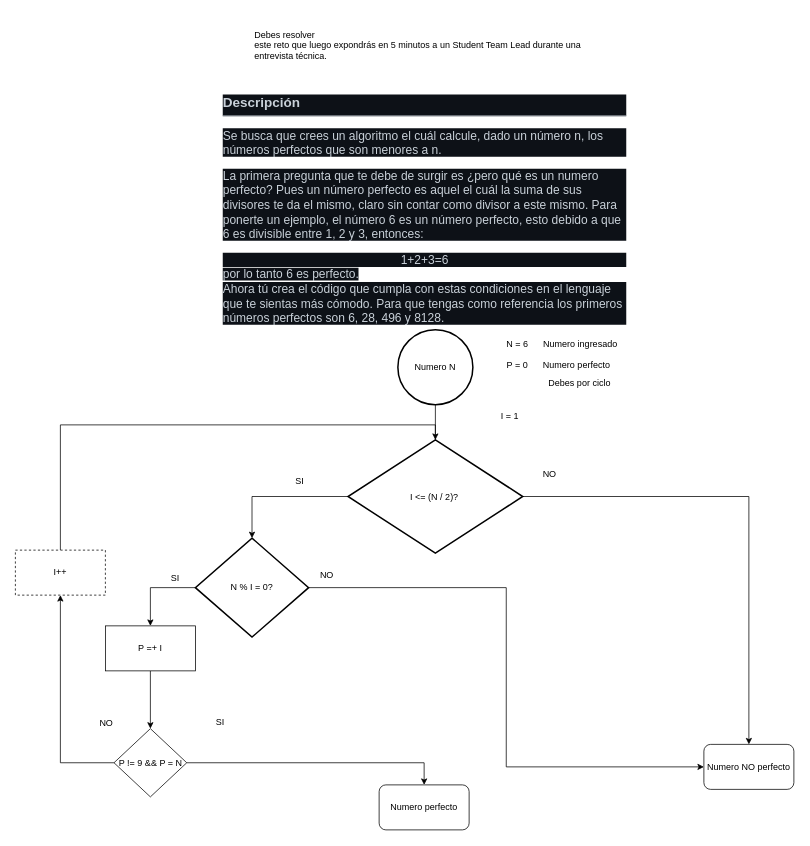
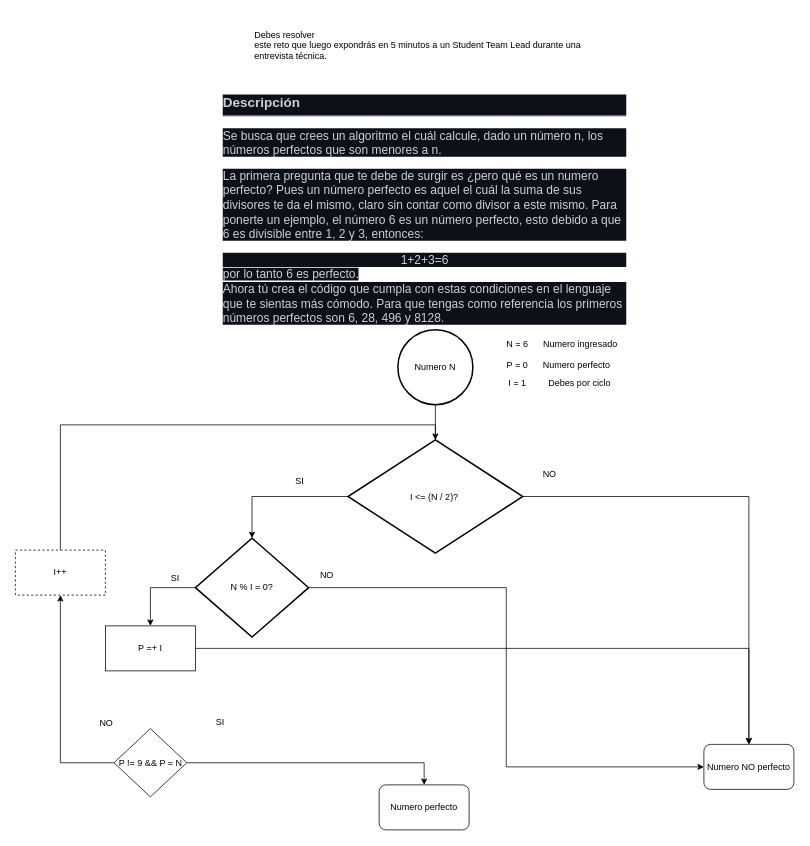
  <mxCell id="0" />
  <mxCell id="1" parent="0" />
  <mxCell id="2" value="Numero N" style="strokeWidth=2;html=1;shape=mxgraph.flowchart.start_2;whiteSpace=wrap;" parent="1" vertex="1"><mxGeometry x="530" width="100" height="100" as="geometry" y="439" /></mxCell>
  <mxCell id="3" value="&lt;p class=&quot;MsoNormal&quot;&gt;&lt;span style=&quot;font-family: &amp;quot;arial&amp;quot; , sans-serif&quot;&gt;Debes resolver&#10;este reto que luego expondrás en 5 minutos a un Student Team Lead durante una&#10;entrevista técnica.&lt;/span&gt;&lt;/p&gt;" style="text;whiteSpace=wrap;html=1;" parent="1" vertex="1"><mxGeometry x="337" y="20" width="455" height="80" as="geometry" /></mxCell>
  <mxCell id="4" value="&lt;h2 style=&quot;box-sizing: border-box; margin-top: 24px; margin-bottom: 16px; font-size: 1.5em; font-weight: 600; line-height: 1.25; padding-bottom: 0.3em; border-bottom: 1px solid; color: rgb(201, 209, 217); font-style: normal; letter-spacing: normal; text-indent: 0px; text-transform: none; word-spacing: 0px; background-color: rgb(13, 17, 23);&quot;&gt;Descripción&lt;/h2&gt;&lt;p style=&quot;box-sizing: border-box; margin-top: 0px; margin-bottom: 16px; color: rgb(201, 209, 217); font-size: 16px; font-style: normal; font-weight: 400; letter-spacing: normal; text-indent: 0px; text-transform: none; word-spacing: 0px; background-color: rgb(13, 17, 23);&quot;&gt;Se busca que crees un algoritmo el cuál calcule, dado un número n, los números perfectos que son menores a n.&lt;/p&gt;&lt;p style=&quot;box-sizing: border-box; margin-top: 0px; margin-bottom: 16px; color: rgb(201, 209, 217); font-size: 16px; font-style: normal; font-weight: 400; letter-spacing: normal; text-indent: 0px; text-transform: none; word-spacing: 0px; background-color: rgb(13, 17, 23);&quot;&gt;La primera pregunta que te debe de surgir es ¿pero qué es un numero perfecto? Pues un número perfecto es aquel el cuál la suma de sus divisores te da el mismo, claro sin contar como divisor a este mismo. Para ponerte un ejemplo, el número 6 es un número perfecto, esto debido a que 6 es divisible entre 1, 2 y 3, entonces:&lt;/p&gt;&lt;div align=&quot;center&quot; style=&quot;box-sizing: border-box; color: rgb(201, 209, 217); font-size: 16px; font-style: normal; font-weight: 400; letter-spacing: normal; text-indent: 0px; text-transform: none; word-spacing: 0px; background-color: rgb(13, 17, 23);&quot;&gt;1+2+3=6&lt;/div&gt;&lt;span style=&quot;color: rgb(201, 209, 217); font-size: 16px; font-style: normal; font-weight: 400; letter-spacing: normal; text-indent: 0px; text-transform: none; word-spacing: 0px; background-color: rgb(13, 17, 23); display: inline; float: none;&quot;&gt;por lo tanto 6 es perfecto.&lt;/span&gt;&lt;p style=&quot;box-sizing: border-box; margin-top: 0px; margin-bottom: 0px; color: rgb(201, 209, 217); font-size: 16px; font-style: normal; font-weight: 400; letter-spacing: normal; text-indent: 0px; text-transform: none; word-spacing: 0px; background-color: rgb(13, 17, 23);&quot;&gt;Ahora tú crea el código que cumpla con estas condiciones en el lenguaje que te sientas más cómodo. Para que tengas como referencia los primeros números perfectos son 6, 28, 496 y 8128.&lt;/p&gt;" style="text;whiteSpace=wrap;html=1;" parent="1" vertex="1"><mxGeometry x="295.001" y="95.002" width="540" height="283" as="geometry" /></mxCell>
  <mxCell id="5" value="" style="endArrow=none;html=1;rounded=0;entryX=0.5;entryY=1;entryDx=0;entryDy=0;entryPerimeter=0;exitX=0.5;exitY=0;exitDx=0;exitDy=0;exitPerimeter=0;" parent="1" source="15" target="2" edge="1"><mxGeometry relative="1" as="geometry"><mxPoint x="554" y="625" as="sourcePoint" /><mxPoint x="651" y="656" as="targetPoint" /></mxGeometry></mxCell>
  <mxCell id="6" value="N = 6" style="text;html=1;align=center;verticalAlign=middle;resizable=0;points=[];autosize=1;strokeColor=none;" parent="1" vertex="1"><mxGeometry x="669" y="450" width="39" height="18" as="geometry" /></mxCell>
  <mxCell id="7" style="edgeStyle=orthogonalEdgeStyle;rounded=0;orthogonalLoop=1;jettySize=auto;html=1;exitX=0;exitY=0.5;exitDx=0;exitDy=0;exitPerimeter=0;entryX=0.5;entryY=0;entryDx=0;entryDy=0;entryPerimeter=0;" parent="1" source="15" target="11" edge="1"><mxGeometry relative="1" as="geometry" /></mxCell>
  <mxCell id="8" value="NO" style="text;html=1;align=center;verticalAlign=middle;resizable=0;points=[];autosize=1;strokeColor=none;" parent="1" vertex="1"><mxGeometry x="718" y="623" width="28" height="18" as="geometry" /></mxCell>
  <mxCell id="9" style="edgeStyle=orthogonalEdgeStyle;rounded=0;orthogonalLoop=1;jettySize=auto;html=1;exitX=0;exitY=0.5;exitDx=0;exitDy=0;exitPerimeter=0;entryX=0.5;entryY=0;entryDx=0;entryDy=0;" edge="1" parent="1" source="11" target="28"><mxGeometry relative="1" as="geometry"><mxPoint x="191" y="823" as="targetPoint" /></mxGeometry></mxCell>
  <mxCell id="10" style="edgeStyle=orthogonalEdgeStyle;rounded=0;orthogonalLoop=1;jettySize=auto;html=1;exitX=1;exitY=0.5;exitDx=0;exitDy=0;exitPerimeter=0;entryX=0;entryY=0.5;entryDx=0;entryDy=0;" edge="1" parent="1" source="11" target="29"><mxGeometry relative="1" as="geometry" /></mxCell>
  <mxCell id="11" value="N % I = 0?" style="strokeWidth=2;html=1;shape=mxgraph.flowchart.decision;whiteSpace=wrap;" parent="1" vertex="1"><mxGeometry x="260" y="717" width="151" height="132" as="geometry" /></mxCell>
  <mxCell id="12" value="P = 0" style="text;html=1;align=center;verticalAlign=middle;resizable=0;points=[];autosize=1;strokeColor=none;" parent="1" vertex="1"><mxGeometry x="669.5" y="477" width="38" height="18" as="geometry" /></mxCell>
- <mxCell id="13" value="I = 1" style="text;html=1;align=center;verticalAlign=middle;resizable=0;points=[];autosize=1;strokeColor=none;" parent="1" vertex="1"><mxGeometry x="661.5" y="546" width="34" height="18" as="geometry" /></mxCell>
+ <mxCell id="13" value="I = 1" style="text;html=1;align=center;verticalAlign=middle;resizable=0;points=[];autosize=1;strokeColor=none;" parent="1" vertex="1"><mxGeometry x="671.5" y="501" width="34" height="18" as="geometry" /></mxCell>
  <mxCell id="14" style="edgeStyle=orthogonalEdgeStyle;rounded=0;orthogonalLoop=1;jettySize=auto;html=1;exitX=1;exitY=0.5;exitDx=0;exitDy=0;exitPerimeter=0;entryX=0.5;entryY=0;entryDx=0;entryDy=0;" edge="1" parent="1" source="15" target="29"><mxGeometry relative="1" as="geometry" /></mxCell>
  <mxCell id="15" value="&lt;span&gt;I &amp;lt;= (N / 2)?&amp;nbsp;&lt;/span&gt;" style="strokeWidth=2;html=1;shape=mxgraph.flowchart.decision;whiteSpace=wrap;" parent="1" vertex="1"><mxGeometry x="463.5" y="586" width="233" height="151" as="geometry" /></mxCell>
  <mxCell id="16" style="edgeStyle=orthogonalEdgeStyle;rounded=0;orthogonalLoop=1;jettySize=auto;html=1;exitX=0;exitY=0.5;exitDx=0;exitDy=0;entryX=0.5;entryY=1;entryDx=0;entryDy=0;" edge="1" parent="1" source="18" target="31"><mxGeometry relative="1" as="geometry" /></mxCell>
  <mxCell id="17" style="edgeStyle=orthogonalEdgeStyle;rounded=0;orthogonalLoop=1;jettySize=auto;html=1;exitX=1;exitY=0.5;exitDx=0;exitDy=0;entryX=0.5;entryY=0;entryDx=0;entryDy=0;" edge="1" parent="1" source="18" target="32"><mxGeometry relative="1" as="geometry" /></mxCell>
  <mxCell id="18" value="P != 9 &amp;amp;&amp;amp; P = N" style="rhombus;whiteSpace=wrap;html=1;" parent="1" vertex="1"><mxGeometry x="151.5" y="971" width="97" height="91" as="geometry" /></mxCell>
  <mxCell id="19" value="Numero ingresado" style="text;html=1;align=center;verticalAlign=middle;resizable=0;points=[];autosize=1;strokeColor=none;" vertex="1" parent="1"><mxGeometry x="718" y="450" width="109" height="18" as="geometry" /></mxCell>
  <mxCell id="20" value="Numero perfecto" style="text;html=1;align=center;verticalAlign=middle;resizable=0;points=[];autosize=1;strokeColor=none;" vertex="1" parent="1"><mxGeometry x="718" y="477" width="100" height="18" as="geometry" /></mxCell>
  <mxCell id="21" value="Debes por ciclo" style="text;html=1;align=center;verticalAlign=middle;resizable=0;points=[];autosize=1;strokeColor=none;" vertex="1" parent="1"><mxGeometry x="718" y="501" width="107" height="18" as="geometry" /></mxCell>
  <mxCell id="22" value="SI" style="text;html=1;align=center;verticalAlign=middle;resizable=0;points=[];autosize=1;strokeColor=none;" vertex="1" parent="1"><mxGeometry x="388" y="632" width="21" height="18" as="geometry" /></mxCell>
  <mxCell id="23" value="SI" style="text;html=1;align=center;verticalAlign=middle;resizable=0;points=[];autosize=1;strokeColor=none;" vertex="1" parent="1"><mxGeometry x="222" y="761" width="21" height="18" as="geometry" /></mxCell>
  <mxCell id="24" value="NO" style="text;html=1;align=center;verticalAlign=middle;resizable=0;points=[];autosize=1;strokeColor=none;" vertex="1" parent="1"><mxGeometry x="421" y="758" width="28" height="18" as="geometry" /></mxCell>
  <mxCell id="25" value="NO" style="text;html=1;align=center;verticalAlign=middle;resizable=0;points=[];autosize=1;strokeColor=none;" vertex="1" parent="1"><mxGeometry x="127" y="955" width="28" height="18" as="geometry" /></mxCell>
  <mxCell id="26" value="SI" style="text;html=1;align=center;verticalAlign=middle;resizable=0;points=[];autosize=1;strokeColor=none;" vertex="1" parent="1"><mxGeometry x="282" y="953" width="21" height="18" as="geometry" /></mxCell>
- <mxCell id="27" value="" style="edgeStyle=orthogonalEdgeStyle;rounded=0;orthogonalLoop=1;jettySize=auto;html=1;" edge="1" parent="1" source="28" target="18"><mxGeometry relative="1" as="geometry" /></mxCell>
+ <mxCell id="27" value="" style="edgeStyle=orthogonalEdgeStyle;rounded=0;orthogonalLoop=1;jettySize=auto;html=1;" edge="1" parent="1" source="28" target="29"><mxGeometry relative="1" as="geometry" /></mxCell>
  <mxCell id="28" value="&lt;span&gt;P =+ I&lt;/span&gt;" style="rounded=0;whiteSpace=wrap;html=1;" vertex="1" parent="1"><mxGeometry x="140" y="834" width="120" height="60" as="geometry" /></mxCell>
  <mxCell id="29" value="Numero NO perfecto" style="rounded=1;whiteSpace=wrap;html=1;" vertex="1" parent="1"><mxGeometry x="938" y="992" width="120" height="60" as="geometry" /></mxCell>
  <mxCell id="30" style="edgeStyle=orthogonalEdgeStyle;rounded=0;orthogonalLoop=1;jettySize=auto;html=1;exitX=0.5;exitY=0;exitDx=0;exitDy=0;entryX=0.5;entryY=0;entryDx=0;entryDy=0;entryPerimeter=0;" edge="1" parent="1" source="31" target="15"><mxGeometry relative="1" as="geometry" /></mxCell>
  <mxCell id="31" value="&lt;span&gt;I++&lt;/span&gt;" style="rounded=0;whiteSpace=wrap;html=1;dashed=1;" vertex="1" parent="1"><mxGeometry x="20" y="733" width="120" height="60" as="geometry" /></mxCell>
  <mxCell id="32" value="Numero perfecto" style="rounded=1;whiteSpace=wrap;html=1;" vertex="1" parent="1"><mxGeometry x="505" y="1046" width="120" height="60" as="geometry" /></mxCell>
